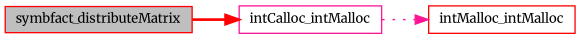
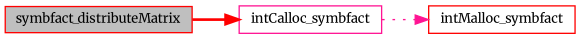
  digraph {
    fontname=Merriweather
    rankdir=LR
    node [color=red fillcolor=white fontname=Merriweather fontsize=10 shape=record style=filled]
    edge [fontname=Merriweather fontsize=10 labelfontname=Helvetica labelfontsize=10]
    n1 [fillcolor=grey75 fontcolor=black height=0.2 label=symbfact_distributeMatrix width=0.4]
-   n2 [color=deeppink height=0.2 label=intCalloc_intMalloc width=0.4]
-   n3 [height=0.2 label=intMalloc_intMalloc width=0.4]
+   n2 [color=deeppink height=0.2 label=intCalloc_symbfact width=0.4]
+   n3 [height=0.2 label=intMalloc_symbfact width=0.4]
    n1 -> n2 [color=red style=bold]
    n2 -> n3 [color=deeppink style=dotted]
  }
